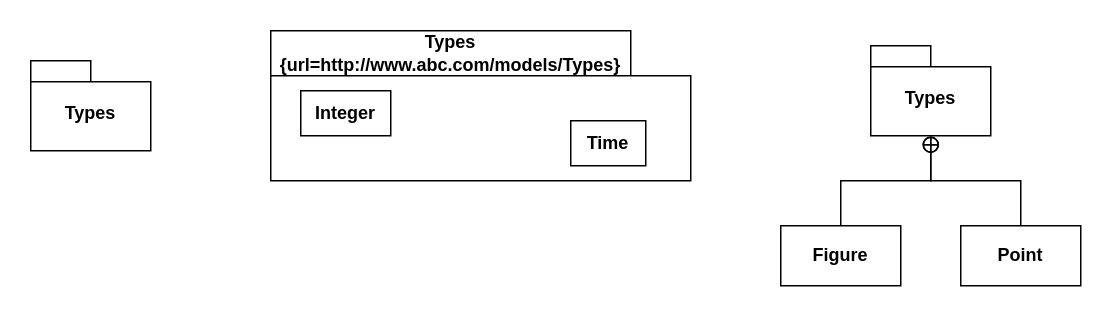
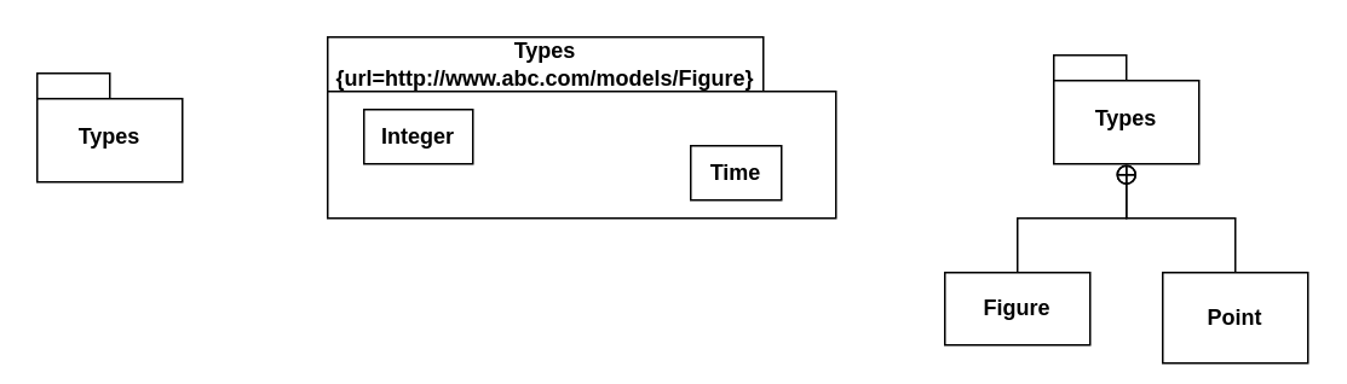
  <mxCell id="0" />
  <mxCell id="1" parent="0" />
  <mxCell id="2" value="Types" style="shape=folder;fontStyle=1;spacingTop=10;tabWidth=40;tabHeight=14;tabPosition=left;html=1;whiteSpace=wrap;" vertex="1" parent="1"><mxGeometry y="40" width="80" height="60" as="geometry" x="20" /></mxCell>
  <mxCell id="3" value="Types" style="shape=folder;fontStyle=1;spacingTop=10;tabWidth=40;tabHeight=14;tabPosition=left;html=1;whiteSpace=wrap;" vertex="1" parent="1"><mxGeometry x="580" y="30" width="80" height="60" as="geometry" /></mxCell>
  <mxCell id="4" style="edgeStyle=orthogonalEdgeStyle;rounded=0;orthogonalLoop=1;jettySize=auto;html=1;exitX=0.5;exitY=0;exitDx=0;exitDy=0;entryX=0.5;entryY=1;entryDx=0;entryDy=0;entryPerimeter=0;endArrow=circlePlus;endFill=0;endSize=4;" edge="1" parent="1" source="5" target="3"><mxGeometry relative="1" as="geometry" /></mxCell>
  <mxCell id="5" value="&lt;b&gt;Figure&lt;/b&gt;" style="whiteSpace=wrap;html=1;" vertex="1" parent="1"><mxGeometry x="520" y="150" width="80" height="40" as="geometry" /></mxCell>
  <mxCell id="6" style="edgeStyle=orthogonalEdgeStyle;rounded=0;orthogonalLoop=1;jettySize=auto;html=1;exitX=0.5;exitY=0;exitDx=0;exitDy=0;endArrow=circlePlus;endFill=0;endSize=4;" edge="1" parent="1" source="7" target="3"><mxGeometry relative="1" as="geometry" /></mxCell>
- <mxCell id="7" value="&lt;b&gt;Point&lt;/b&gt;" style="whiteSpace=wrap;html=1;" vertex="1" parent="1"><mxGeometry x="640" y="150" width="80" height="40" as="geometry" /></mxCell>
- <mxCell id="8" value="Types&lt;br&gt;{url=http://www.abc.com/models/Types}" style="shape=folder;fontStyle=1;tabWidth=240;tabHeight=30;tabPosition=left;html=1;boundedLbl=1;labelInHeader=1;container=1;collapsible=0;recursiveResize=0;whiteSpace=wrap;" vertex="1" parent="1"><mxGeometry x="180" width="280" height="100" as="geometry" y="20" /></mxCell>
+ <mxCell id="7" value="&lt;b&gt;Point&lt;/b&gt;" style="whiteSpace=wrap;html=1;" vertex="1" parent="1"><mxGeometry x="640" y="150" width="80" height="50" as="geometry" /></mxCell>
+ <mxCell id="8" value="Types&lt;br&gt;{url=http://www.abc.com/models/Figure}" style="shape=folder;fontStyle=1;tabWidth=240;tabHeight=30;tabPosition=left;html=1;boundedLbl=1;labelInHeader=1;container=1;collapsible=0;recursiveResize=0;whiteSpace=wrap;" vertex="1" parent="1"><mxGeometry x="180" width="280" height="100" as="geometry" y="20" /></mxCell>
  <mxCell id="9" value="&lt;b&gt;Integer&lt;/b&gt;" style="html=1;whiteSpace=wrap;" vertex="1" parent="8"><mxGeometry width="60" height="30" relative="1" as="geometry"><mxPoint x="20" y="40" as="offset" /></mxGeometry></mxCell>
  <mxCell id="10" value="&lt;b&gt;Time&lt;/b&gt;" style="html=1;whiteSpace=wrap;" vertex="1" parent="8"><mxGeometry width="50" height="30" relative="1" as="geometry"><mxPoint x="200" y="60" as="offset" /></mxGeometry></mxCell>
